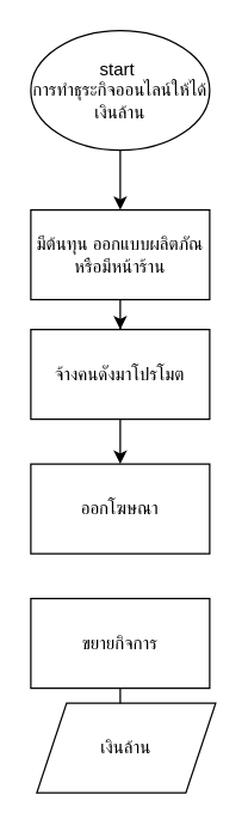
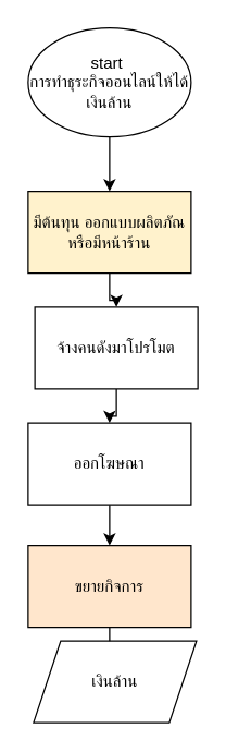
  <mxCell id="0" />
  <mxCell id="1" parent="0" />
  <mxCell id="2" value="" style="edgeStyle=orthogonalEdgeStyle;rounded=0;orthogonalLoop=1;jettySize=auto;html=1;" edge="1" parent="1" source="3" target="5"><mxGeometry relative="1" as="geometry" /></mxCell>
  <mxCell id="3" value="start&amp;nbsp;&lt;br&gt;การทำธุระกิจออนไลน์ให้ได้เงินล้าน&lt;br&gt;" style="ellipse;whiteSpace=wrap;html=1;" vertex="1" parent="1"><mxGeometry x="20" y="20" width="120" height="80" as="geometry" /></mxCell>
  <mxCell id="4" value="" style="edgeStyle=orthogonalEdgeStyle;rounded=0;orthogonalLoop=1;jettySize=auto;html=1;" edge="1" parent="1" source="5" target="7"><mxGeometry relative="1" as="geometry" /></mxCell>
- <mxCell id="5" value="มีต้นทุน ออกแบบผลิตภัณ หรือมีหน้าร้าน" style="whiteSpace=wrap;html=1;" vertex="1" parent="1"><mxGeometry x="20" y="140" width="120" height="60" as="geometry" /></mxCell>
+ <mxCell id="5" value="มีต้นทุน ออกแบบผลิตภัณ หรือมีหน้าร้าน" style="whiteSpace=wrap;html=1;fillColor=#fff2cc;" vertex="1" parent="1"><mxGeometry x="20" y="140" width="120" height="60" as="geometry" /></mxCell>
  <mxCell id="6" value="" style="edgeStyle=orthogonalEdgeStyle;rounded=0;orthogonalLoop=1;jettySize=auto;html=1;" edge="1" parent="1" source="7" target="9"><mxGeometry relative="1" as="geometry" /></mxCell>
- <mxCell id="7" value="จ้างคนดังมาโปรโมต" style="whiteSpace=wrap;html=1;" vertex="1" parent="1"><mxGeometry x="20" y="220" width="120" height="60" as="geometry" /></mxCell>
+ <mxCell id="7" value="จ้างคนดังมาโปรโมต" style="whiteSpace=wrap;html=1;" vertex="1" parent="1"><mxGeometry x="25" y="225" width="120" height="60" as="geometry" /></mxCell>
+ <mxCell id="8" value="" style="edgeStyle=orthogonalEdgeStyle;rounded=0;orthogonalLoop=1;jettySize=auto;html=1;" edge="1" parent="1" source="9" target="11"><mxGeometry relative="1" as="geometry" /></mxCell>
  <mxCell id="9" value="ออกโฆษณา" style="whiteSpace=wrap;html=1;" vertex="1" parent="1"><mxGeometry x="20" y="310" width="120" height="60" as="geometry" /></mxCell>
  <mxCell id="10" value="" style="edgeStyle=orthogonalEdgeStyle;rounded=0;orthogonalLoop=1;jettySize=auto;html=1;" edge="1" parent="1" source="11" target="12"><mxGeometry relative="1" as="geometry" /></mxCell>
- <mxCell id="11" value="ขยายกิจการ" style="whiteSpace=wrap;html=1;" vertex="1" parent="1"><mxGeometry x="20" y="400" width="120" height="60" as="geometry" /></mxCell>
+ <mxCell id="11" value="ขยายกิจการ" style="whiteSpace=wrap;html=1;fillColor=#ffe6cc;" vertex="1" parent="1"><mxGeometry x="20" y="400" width="120" height="60" as="geometry" /></mxCell>
  <mxCell id="12" value="เงินล้าน" style="shape=parallelogram;perimeter=parallelogramPerimeter;whiteSpace=wrap;html=1;fixedSize=1;" vertex="1" parent="1"><mxGeometry x="24" y="470" width="120" height="60" as="geometry" /></mxCell>
